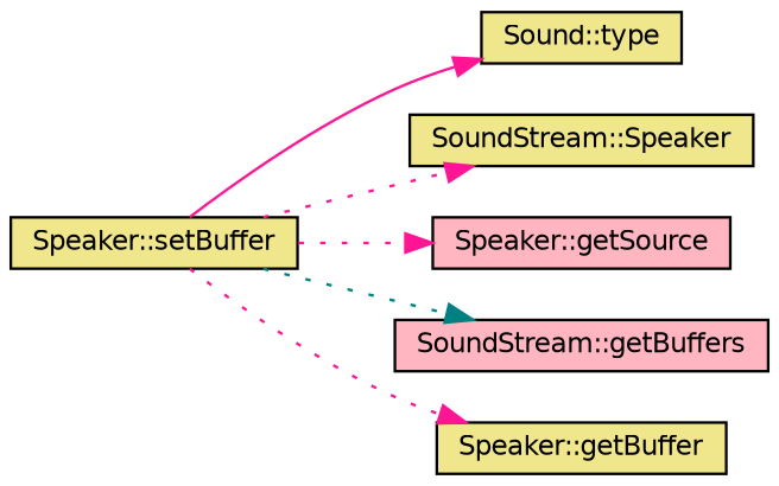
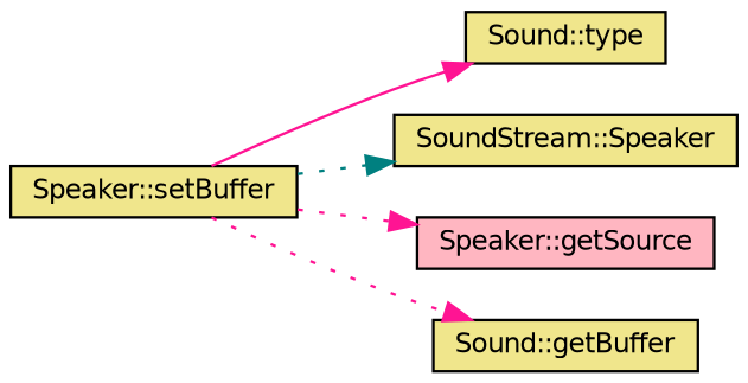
  digraph {
    rankdir=LR
    node [color=black fillcolor=khaki fontname=Helvetica fontsize=10 shape=record style=filled]
    edge [color=deeppink fontname=Helvetica fontsize=10 labelfontname=Helvetica labelfontsize=10 style=dotted]
    n1 [fontcolor=black height=0.2 label="Speaker::setBuffer" width=0.4]
    n2 [height=0.2 label="Sound::type" width=0.4]
    n3 [height=0.2 label="SoundStream::Speaker" width=0.4]
    n4 [fillcolor=lightpink height=0.2 label="Speaker::getSource" width=0.4]
-   n5 [fillcolor=lightpink height=0.2 label="SoundStream::getBuffers" width=0.4]
-   n6 [height=0.2 label="Speaker::getBuffer" width=0.4]
+   n6 [height=0.2 label="Sound::getBuffer" width=0.4]
    n1 -> n2 [style=solid]
-   n1 -> n3
+   n1 -> n3 [color=teal]
    n1 -> n4
-   n1 -> n5 [color=teal]
    n1 -> n6
  }
